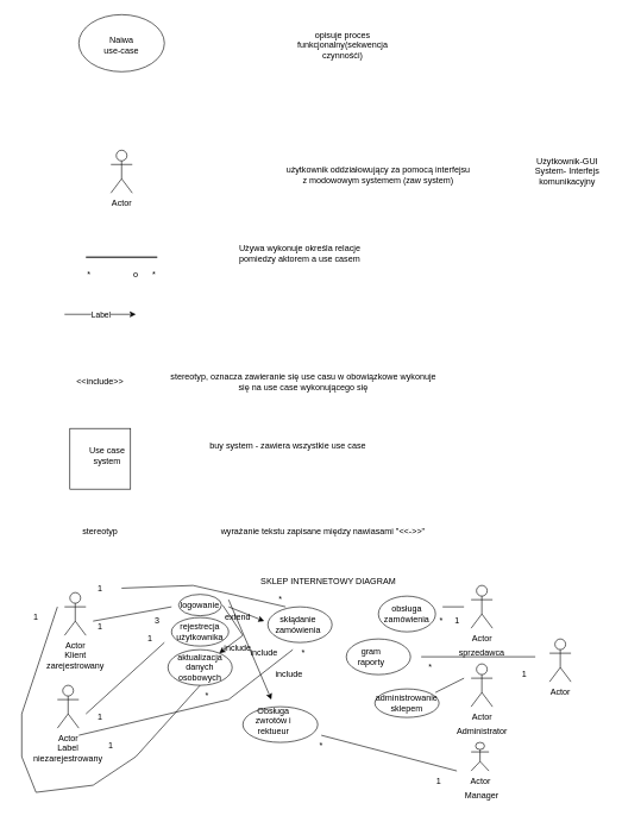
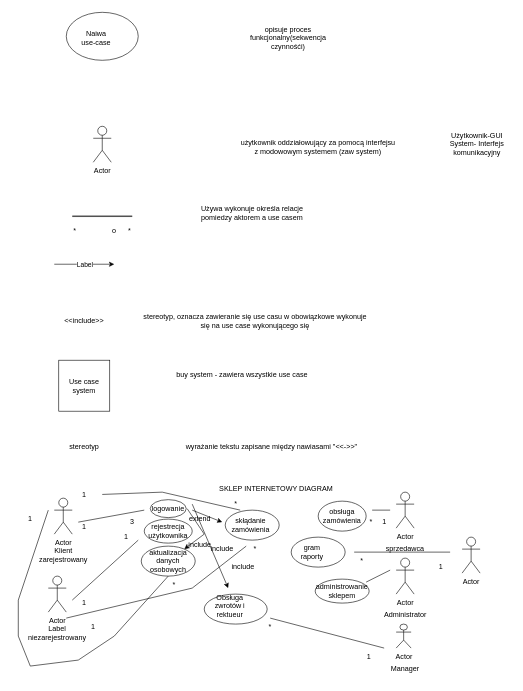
  <mxCell id="0" />
  <mxCell id="1" parent="0" />
  <mxCell id="2" value="" style="ellipse;whiteSpace=wrap;html=1;" vertex="1" parent="1"><mxGeometry x="110" y="20" width="120" height="80" as="geometry" /></mxCell>
  <mxCell id="3" value="opisuje proces funkcjonalny(sekwencja czynnośći)" style="text;html=1;strokeColor=none;fillColor=none;align=center;verticalAlign=middle;whiteSpace=wrap;rounded=0;" vertex="1" parent="1"><mxGeometry x="400" y="50" width="160" height="25" as="geometry" /></mxCell>
- <mxCell id="4" value="Naiwa use-case" style="text;html=1;strokeColor=none;fillColor=none;align=center;verticalAlign=middle;whiteSpace=wrap;rounded=0;" vertex="1" parent="1"><mxGeometry x="140" y="47.5" width="60" height="30" as="geometry" /></mxCell>
+ <mxCell id="4" value="Naiwa use-case" style="text;html=1;strokeColor=none;fillColor=none;align=center;verticalAlign=middle;whiteSpace=wrap;rounded=0;" vertex="1" parent="1"><mxGeometry x="130" y="47.5" width="60" height="30" as="geometry" /></mxCell>
  <mxCell id="5" value="Actor" style="shape=umlActor;verticalLabelPosition=bottom;verticalAlign=top;html=1;outlineConnect=0;" vertex="1" parent="1"><mxGeometry x="155" y="210" width="30" height="60" as="geometry" /></mxCell>
  <mxCell id="6" value="użytkownik oddziałowujący za pomocą interfejsu z modowowym systemem (zaw system)" style="text;html=1;strokeColor=none;fillColor=none;align=center;verticalAlign=middle;whiteSpace=wrap;rounded=0;" vertex="1" parent="1"><mxGeometry x="400" y="230" width="260" height="30" as="geometry" /></mxCell>
  <mxCell id="7" value="Użytkownik-GUI&lt;br&gt;System- Interfejs komunikacyjny" style="text;html=1;strokeColor=none;fillColor=none;align=center;verticalAlign=middle;whiteSpace=wrap;rounded=0;" vertex="1" parent="1"><mxGeometry x="740" y="225" width="110" height="30" as="geometry" /></mxCell>
  <mxCell id="8" value="" style="shape=link;html=1;rounded=0;width=-1;" edge="1" parent="1"><mxGeometry width="100" relative="1" as="geometry"><mxPoint x="120" y="360" as="sourcePoint" /><mxPoint x="220" y="360" as="targetPoint" /></mxGeometry></mxCell>
  <mxCell id="9" value="*&amp;nbsp; &amp;nbsp; &amp;nbsp; &amp;nbsp; &amp;nbsp; &amp;nbsp; &amp;nbsp; &amp;nbsp; &amp;nbsp; o&amp;nbsp; &amp;nbsp; &amp;nbsp; *" style="text;html=1;strokeColor=none;fillColor=none;align=center;verticalAlign=middle;whiteSpace=wrap;rounded=0;" vertex="1" parent="1"><mxGeometry x="120" y="370" width="100" height="30" as="geometry" /></mxCell>
  <mxCell id="10" value="Używa wykonuje określa relacje pomiedzy aktorem a use casem" style="text;html=1;strokeColor=none;fillColor=none;align=center;verticalAlign=middle;whiteSpace=wrap;rounded=0;" vertex="1" parent="1"><mxGeometry x="320" y="340" width="200" height="30" as="geometry" /></mxCell>
  <mxCell id="11" value="" style="endArrow=classic;html=1;rounded=0;" edge="1" parent="1"><mxGeometry relative="1" as="geometry"><mxPoint x="90" y="440" as="sourcePoint" /><mxPoint x="190" y="440" as="targetPoint" /><Array as="points"><mxPoint x="130" y="440" /></Array></mxGeometry></mxCell>
  <mxCell id="12" value="Label" style="edgeLabel;resizable=0;html=1;align=center;verticalAlign=middle;" connectable="0" vertex="1" parent="11"><mxGeometry relative="1" as="geometry" /></mxCell>
  <mxCell id="13" value="&amp;lt;&amp;lt;include&amp;gt;&amp;gt;" style="text;html=1;strokeColor=none;fillColor=none;align=center;verticalAlign=middle;whiteSpace=wrap;rounded=0;" vertex="1" parent="1"><mxGeometry x="110" y="520" width="60" height="30" as="geometry" /></mxCell>
  <mxCell id="14" value="stereotyp, oznacza zawieranie się use casu w obowiązkowe wykonuje się na use case wykonującego się" style="text;html=1;strokeColor=none;fillColor=none;align=center;verticalAlign=middle;whiteSpace=wrap;rounded=0;" vertex="1" parent="1"><mxGeometry x="230" y="520" width="390" height="30" as="geometry" /></mxCell>
  <mxCell id="15" value="" style="whiteSpace=wrap;html=1;aspect=fixed;" vertex="1" parent="1"><mxGeometry x="97.5" y="600" width="85" height="85" as="geometry" /></mxCell>
  <mxCell id="16" value="buy system - zawiera wszystkie use case&amp;nbsp;" style="text;html=1;strokeColor=none;fillColor=none;align=center;verticalAlign=middle;whiteSpace=wrap;rounded=0;" vertex="1" parent="1"><mxGeometry x="220" y="610" width="370" height="30" as="geometry" /></mxCell>
- <mxCell id="17" value="Use case system" style="text;html=1;strokeColor=none;fillColor=none;align=center;verticalAlign=middle;whiteSpace=wrap;rounded=0;" vertex="1" parent="1"><mxGeometry x="120" y="622.5" width="60" height="30" as="geometry" /></mxCell>
+ <mxCell id="17" value="Use case system" style="text;html=1;strokeColor=none;fillColor=none;align=center;verticalAlign=middle;whiteSpace=wrap;rounded=0;" vertex="1" parent="1"><mxGeometry x="110" y="627.5" width="60" height="30" as="geometry" /></mxCell>
  <mxCell id="18" value="stereotyp" style="text;html=1;strokeColor=none;fillColor=none;align=center;verticalAlign=middle;whiteSpace=wrap;rounded=0;" vertex="1" parent="1"><mxGeometry x="110" y="730" width="60" height="30" as="geometry" /></mxCell>
  <mxCell id="19" value="wyrażanie tekstu zapisane między nawiasami &quot;&amp;lt;&amp;lt;-&amp;gt;&amp;gt;&quot;" style="text;html=1;strokeColor=none;fillColor=none;align=center;verticalAlign=middle;whiteSpace=wrap;rounded=0;" vertex="1" parent="1"><mxGeometry x="275" y="730" width="355" height="30" as="geometry" /></mxCell>
  <mxCell id="20" value="SKLEP INTERNETOWY DIAGRAM" style="text;html=1;strokeColor=none;fillColor=none;align=center;verticalAlign=middle;whiteSpace=wrap;rounded=0;" vertex="1" parent="1"><mxGeometry x="310" y="800" width="300" height="30" as="geometry" /></mxCell>
  <mxCell id="21" value="Actor" style="shape=umlActor;verticalLabelPosition=bottom;verticalAlign=top;html=1;outlineConnect=0;" vertex="1" parent="1"><mxGeometry x="90" y="830" width="30" height="60" as="geometry" /></mxCell>
  <mxCell id="22" value="Klient zarejestrowany" style="text;html=1;strokeColor=none;fillColor=none;align=center;verticalAlign=middle;whiteSpace=wrap;rounded=0;" vertex="1" parent="1"><mxGeometry x="57.5" y="910" width="95" height="30" as="geometry" /></mxCell>
  <mxCell id="23" value="Actor" style="shape=umlActor;verticalLabelPosition=bottom;verticalAlign=top;html=1;outlineConnect=0;" vertex="1" parent="1"><mxGeometry x="80" y="960" width="30" height="60" as="geometry" /></mxCell>
  <mxCell id="24" style="edgeStyle=orthogonalEdgeStyle;rounded=0;orthogonalLoop=1;jettySize=auto;html=1;exitX=0.5;exitY=1;exitDx=0;exitDy=0;" edge="1" parent="1" source="22" target="22"><mxGeometry relative="1" as="geometry" /></mxCell>
  <mxCell id="25" value="Label niezarejestrowany" style="text;html=1;strokeColor=none;fillColor=none;align=center;verticalAlign=middle;whiteSpace=wrap;rounded=0;" vertex="1" parent="1"><mxGeometry x="50" y="1040" width="90" height="30" as="geometry" /></mxCell>
  <mxCell id="26" value="" style="ellipse;whiteSpace=wrap;html=1;" vertex="1" parent="1"><mxGeometry x="530" y="835" width="80" height="50" as="geometry" /></mxCell>
  <mxCell id="27" value="obsługa zamówienia" style="text;html=1;strokeColor=none;fillColor=none;align=center;verticalAlign=middle;whiteSpace=wrap;rounded=0;" vertex="1" parent="1"><mxGeometry x="540" y="845" width="60" height="30" as="geometry" /></mxCell>
  <mxCell id="28" value="Actor" style="shape=umlActor;verticalLabelPosition=bottom;verticalAlign=top;html=1;outlineConnect=0;" vertex="1" parent="1"><mxGeometry x="660" y="820" width="30" height="60" as="geometry" /></mxCell>
  <mxCell id="29" value="sprzedawca" style="text;html=1;strokeColor=none;fillColor=none;align=center;verticalAlign=middle;whiteSpace=wrap;rounded=0;" vertex="1" parent="1"><mxGeometry x="645" y="900" width="60" height="30" as="geometry" /></mxCell>
  <mxCell id="30" value="Actor" style="shape=umlActor;verticalLabelPosition=bottom;verticalAlign=top;html=1;outlineConnect=0;" vertex="1" parent="1"><mxGeometry x="660" y="930" width="30" height="60" as="geometry" /></mxCell>
  <mxCell id="31" value="Administrator" style="text;html=1;strokeColor=none;fillColor=none;align=center;verticalAlign=middle;whiteSpace=wrap;rounded=0;" vertex="1" parent="1"><mxGeometry x="632.5" y="1010" width="85" height="30" as="geometry" /></mxCell>
  <mxCell id="32" value="Actor" style="shape=umlActor;verticalLabelPosition=bottom;verticalAlign=top;html=1;outlineConnect=0;" vertex="1" parent="1"><mxGeometry x="660" y="1040" width="25" height="40" as="geometry" /></mxCell>
  <mxCell id="33" value="Manager" style="text;html=1;strokeColor=none;fillColor=none;align=center;verticalAlign=middle;whiteSpace=wrap;rounded=0;" vertex="1" parent="1"><mxGeometry x="645" y="1100" width="60" height="30" as="geometry" /></mxCell>
  <mxCell id="34" value="" style="ellipse;whiteSpace=wrap;html=1;" vertex="1" parent="1"><mxGeometry x="250" y="832.5" width="60" height="30" as="geometry" /></mxCell>
  <mxCell id="35" value="logowanie" style="text;html=1;strokeColor=none;fillColor=none;align=center;verticalAlign=middle;whiteSpace=wrap;rounded=0;" vertex="1" parent="1"><mxGeometry x="250" y="835" width="60" height="25" as="geometry" /></mxCell>
  <mxCell id="36" value="" style="ellipse;whiteSpace=wrap;html=1;" vertex="1" parent="1"><mxGeometry x="240" y="865" width="80" height="40" as="geometry" /></mxCell>
  <mxCell id="37" value="rejestrecja&lt;br&gt;użytkownika" style="text;html=1;strokeColor=none;fillColor=none;align=center;verticalAlign=middle;whiteSpace=wrap;rounded=0;" vertex="1" parent="1"><mxGeometry x="250" y="870" width="60" height="30" as="geometry" /></mxCell>
  <mxCell id="38" value="" style="ellipse;whiteSpace=wrap;html=1;" vertex="1" parent="1"><mxGeometry x="235" y="910" width="90" height="50" as="geometry" /></mxCell>
  <mxCell id="39" value="aktualizacja danych osobowych" style="text;html=1;strokeColor=none;fillColor=none;align=center;verticalAlign=middle;whiteSpace=wrap;rounded=0;" vertex="1" parent="1"><mxGeometry x="250" y="920" width="60" height="30" as="geometry" /></mxCell>
  <mxCell id="40" value="" style="ellipse;whiteSpace=wrap;html=1;" vertex="1" parent="1"><mxGeometry x="375" y="850" width="90" height="50" as="geometry" /></mxCell>
  <mxCell id="41" value="skłądanie zamówienia" style="text;html=1;strokeColor=none;fillColor=none;align=center;verticalAlign=middle;whiteSpace=wrap;rounded=0;" vertex="1" parent="1"><mxGeometry x="375" y="860" width="85" height="30" as="geometry" /></mxCell>
  <mxCell id="42" value="" style="ellipse;whiteSpace=wrap;html=1;" vertex="1" parent="1"><mxGeometry x="525" y="965" width="90" height="40" as="geometry" /></mxCell>
  <mxCell id="43" value="administrowanie&lt;br&gt;sklepem" style="text;html=1;strokeColor=none;fillColor=none;align=center;verticalAlign=middle;whiteSpace=wrap;rounded=0;" vertex="1" parent="1"><mxGeometry x="540" y="970" width="60" height="30" as="geometry" /></mxCell>
  <mxCell id="44" value="" style="ellipse;whiteSpace=wrap;html=1;" vertex="1" parent="1"><mxGeometry x="340" y="990" width="105" height="50" as="geometry" /></mxCell>
  <mxCell id="45" value="Obsługa zwrotów i rektueur" style="text;html=1;strokeColor=none;fillColor=none;align=center;verticalAlign=middle;whiteSpace=wrap;rounded=0;" vertex="1" parent="1"><mxGeometry x="352.5" y="995" width="60" height="30" as="geometry" /></mxCell>
  <mxCell id="46" value="" style="endArrow=none;html=1;rounded=0;exitX=0.944;exitY=0.125;exitDx=0;exitDy=0;exitPerimeter=0;" edge="1" parent="1" source="42"><mxGeometry width="50" height="50" relative="1" as="geometry"><mxPoint x="550" y="960" as="sourcePoint" /><mxPoint x="650" y="950" as="targetPoint" /></mxGeometry></mxCell>
  <mxCell id="47" value="" style="endArrow=none;html=1;rounded=0;" edge="1" parent="1"><mxGeometry width="50" height="50" relative="1" as="geometry"><mxPoint x="120" y="1000" as="sourcePoint" /><mxPoint x="230" y="900" as="targetPoint" /></mxGeometry></mxCell>
  <mxCell id="48" value="" style="endArrow=none;html=1;rounded=0;" edge="1" parent="1"><mxGeometry width="50" height="50" relative="1" as="geometry"><mxPoint x="130" y="870" as="sourcePoint" /><mxPoint x="240" y="850" as="targetPoint" /></mxGeometry></mxCell>
  <mxCell id="49" value="" style="endArrow=none;html=1;rounded=0;" edge="1" parent="1"><mxGeometry width="50" height="50" relative="1" as="geometry"><mxPoint x="620" y="850" as="sourcePoint" /><mxPoint x="650" y="850" as="targetPoint" /></mxGeometry></mxCell>
  <mxCell id="50" value="" style="endArrow=none;html=1;rounded=0;" edge="1" parent="1" source="61"><mxGeometry width="50" height="50" relative="1" as="geometry"><mxPoint x="140" y="840" as="sourcePoint" /><mxPoint x="400" y="850" as="targetPoint" /><Array as="points"><mxPoint x="270" y="820" /></Array></mxGeometry></mxCell>
  <mxCell id="51" value="" style="endArrow=none;html=1;rounded=0;exitX=0.5;exitY=1;exitDx=0;exitDy=0;" edge="1" parent="1" source="38"><mxGeometry width="50" height="50" relative="1" as="geometry"><mxPoint x="410" y="990" as="sourcePoint" /><mxPoint x="80" y="850" as="targetPoint" /><Array as="points"><mxPoint x="190" y="1060" /><mxPoint x="130" y="1100" /><mxPoint x="50" y="1110" /><mxPoint x="30" y="1060" /><mxPoint x="30" y="1000" /></Array></mxGeometry></mxCell>
  <mxCell id="52" value="" style="endArrow=none;html=1;rounded=0;" edge="1" parent="1"><mxGeometry width="50" height="50" relative="1" as="geometry"><mxPoint x="450" y="1030" as="sourcePoint" /><mxPoint x="640" y="1080" as="targetPoint" /></mxGeometry></mxCell>
  <mxCell id="53" value="*&amp;nbsp; &amp;nbsp; &amp;nbsp;1" style="text;html=1;strokeColor=none;fillColor=none;align=center;verticalAlign=middle;whiteSpace=wrap;rounded=0;" vertex="1" parent="1"><mxGeometry x="600" y="855" width="60" height="30" as="geometry" /></mxCell>
  <mxCell id="54" value="1" style="text;html=1;strokeColor=none;fillColor=none;align=center;verticalAlign=middle;whiteSpace=wrap;rounded=0;" vertex="1" parent="1"><mxGeometry y="850" width="60" height="30" as="geometry" x="20" /></mxCell>
  <mxCell id="55" value="*" style="text;html=1;strokeColor=none;fillColor=none;align=center;verticalAlign=middle;whiteSpace=wrap;rounded=0;" vertex="1" parent="1"><mxGeometry x="260" y="960" width="60" height="30" as="geometry" /></mxCell>
  <mxCell id="56" value="1" style="text;html=1;strokeColor=none;fillColor=none;align=center;verticalAlign=middle;whiteSpace=wrap;rounded=0;" vertex="1" parent="1"><mxGeometry x="110" y="990" width="60" height="30" as="geometry" /></mxCell>
  <mxCell id="57" value="1" style="text;html=1;strokeColor=none;fillColor=none;align=center;verticalAlign=middle;whiteSpace=wrap;rounded=0;" vertex="1" parent="1"><mxGeometry x="180" y="880" width="60" height="30" as="geometry" /></mxCell>
  <mxCell id="58" value="1" style="text;html=1;strokeColor=none;fillColor=none;align=center;verticalAlign=middle;whiteSpace=wrap;rounded=0;" vertex="1" parent="1"><mxGeometry x="110" y="862.5" width="60" height="30" as="geometry" /></mxCell>
  <mxCell id="59" value="3" style="text;html=1;strokeColor=none;fillColor=none;align=center;verticalAlign=middle;whiteSpace=wrap;rounded=0;" vertex="1" parent="1"><mxGeometry x="190" y="855" width="60" height="30" as="geometry" /></mxCell>
  <mxCell id="60" value="" style="endArrow=none;html=1;rounded=0;" edge="1" parent="1" target="61"><mxGeometry width="50" height="50" relative="1" as="geometry"><mxPoint x="140" y="840" as="sourcePoint" /><mxPoint x="400" y="850" as="targetPoint" /><Array as="points" /></mxGeometry></mxCell>
  <mxCell id="61" value="1" style="text;html=1;strokeColor=none;fillColor=none;align=center;verticalAlign=middle;whiteSpace=wrap;rounded=0;" vertex="1" parent="1"><mxGeometry x="110" y="810" width="60" height="30" as="geometry" /></mxCell>
  <mxCell id="62" value="*" style="text;html=1;strokeColor=none;fillColor=none;align=center;verticalAlign=middle;whiteSpace=wrap;rounded=0;" vertex="1" parent="1"><mxGeometry x="362.5" y="825" width="60" height="30" as="geometry" /></mxCell>
  <mxCell id="63" value="" style="endArrow=none;html=1;rounded=0;" edge="1" parent="1"><mxGeometry width="50" height="50" relative="1" as="geometry"><mxPoint x="110" y="1030" as="sourcePoint" /><mxPoint x="410" y="910" as="targetPoint" /><Array as="points"><mxPoint x="320" y="980" /></Array></mxGeometry></mxCell>
  <mxCell id="64" value="1" style="text;html=1;strokeColor=none;fillColor=none;align=center;verticalAlign=middle;whiteSpace=wrap;rounded=0;" vertex="1" parent="1"><mxGeometry x="125" y="1030" width="60" height="30" as="geometry" /></mxCell>
  <mxCell id="65" value="*" style="text;html=1;strokeColor=none;fillColor=none;align=center;verticalAlign=middle;whiteSpace=wrap;rounded=0;" vertex="1" parent="1"><mxGeometry x="395" y="900" width="60" height="30" as="geometry" /></mxCell>
  <mxCell id="66" value="*" style="text;html=1;strokeColor=none;fillColor=none;align=center;verticalAlign=middle;whiteSpace=wrap;rounded=0;" vertex="1" parent="1"><mxGeometry x="420" y="1030" width="60" height="30" as="geometry" /></mxCell>
  <mxCell id="67" value="1" style="text;html=1;strokeColor=none;fillColor=none;align=center;verticalAlign=middle;whiteSpace=wrap;rounded=0;" vertex="1" parent="1"><mxGeometry x="585" y="1080" width="60" height="30" as="geometry" /></mxCell>
  <mxCell id="68" value="" style="endArrow=classic;html=1;rounded=0;" edge="1" parent="1"><mxGeometry width="50" height="50" relative="1" as="geometry"><mxPoint x="320" y="850" as="sourcePoint" /><mxPoint x="370" y="870" as="targetPoint" /></mxGeometry></mxCell>
  <mxCell id="69" value="extend" style="text;html=1;strokeColor=none;fillColor=none;align=center;verticalAlign=middle;whiteSpace=wrap;rounded=0;" vertex="1" parent="1"><mxGeometry x="302.5" y="850" width="60" height="30" as="geometry" /></mxCell>
  <mxCell id="70" value="include" style="text;html=1;strokeColor=none;fillColor=none;align=center;verticalAlign=middle;whiteSpace=wrap;rounded=0;" vertex="1" parent="1"><mxGeometry x="375" y="930" width="60" height="30" as="geometry" /></mxCell>
  <mxCell id="71" value="" style="endArrow=classic;html=1;rounded=0;" edge="1" parent="1"><mxGeometry width="50" height="50" relative="1" as="geometry"><mxPoint x="320" y="840" as="sourcePoint" /><mxPoint x="380" y="980" as="targetPoint" /></mxGeometry></mxCell>
  <mxCell id="72" value="" style="endArrow=classic;html=1;rounded=0;exitX=0.152;exitY=-0.08;exitDx=0;exitDy=0;exitPerimeter=0;" edge="1" parent="1" source="69" target="38"><mxGeometry width="50" height="50" relative="1" as="geometry"><mxPoint x="410" y="990" as="sourcePoint" /><mxPoint x="330" y="930" as="targetPoint" /><Array as="points"><mxPoint x="340" y="890" /></Array></mxGeometry></mxCell>
  <mxCell id="73" value="include" style="text;html=1;strokeColor=none;fillColor=none;align=center;verticalAlign=middle;whiteSpace=wrap;rounded=0;" vertex="1" parent="1"><mxGeometry x="340" y="900" width="60" height="30" as="geometry" /></mxCell>
  <mxCell id="74" value="include" style="text;html=1;strokeColor=none;fillColor=none;align=center;verticalAlign=middle;whiteSpace=wrap;rounded=0;" vertex="1" parent="1"><mxGeometry x="302.5" y="892.5" width="60" height="30" as="geometry" /></mxCell>
  <mxCell id="75" value="Actor" style="shape=umlActor;verticalLabelPosition=bottom;verticalAlign=top;html=1;outlineConnect=0;" vertex="1" parent="1"><mxGeometry x="770" y="895" width="30" height="60" as="geometry" /></mxCell>
  <mxCell id="76" value="" style="ellipse;whiteSpace=wrap;html=1;" vertex="1" parent="1"><mxGeometry x="485" y="895" width="90" height="50" as="geometry" /></mxCell>
  <mxCell id="77" value="gram raporty" style="text;html=1;strokeColor=none;fillColor=none;align=center;verticalAlign=middle;whiteSpace=wrap;rounded=0;" vertex="1" parent="1"><mxGeometry x="490" y="905" width="60" height="30" as="geometry" /></mxCell>
  <mxCell id="78" value="" style="endArrow=none;html=1;rounded=0;" edge="1" parent="1"><mxGeometry width="50" height="50" relative="1" as="geometry"><mxPoint x="590" y="920" as="sourcePoint" /><mxPoint x="750" y="920" as="targetPoint" /></mxGeometry></mxCell>
  <mxCell id="79" value="1" style="text;html=1;strokeColor=none;fillColor=none;align=center;verticalAlign=middle;whiteSpace=wrap;rounded=0;" vertex="1" parent="1"><mxGeometry x="705" y="930" width="60" height="30" as="geometry" /></mxCell>
  <mxCell id="80" value="*" style="text;html=1;strokeColor=none;fillColor=none;align=center;verticalAlign=middle;whiteSpace=wrap;rounded=0;" vertex="1" parent="1"><mxGeometry x="572.5" y="920" width="60" height="30" as="geometry" /></mxCell>
